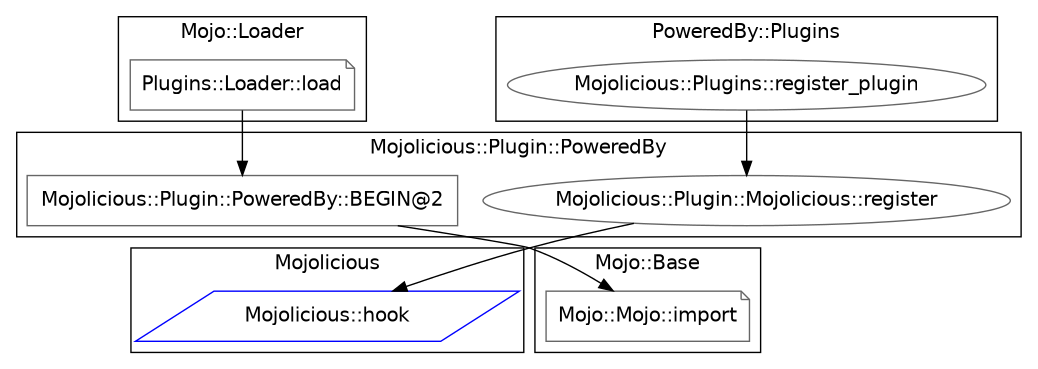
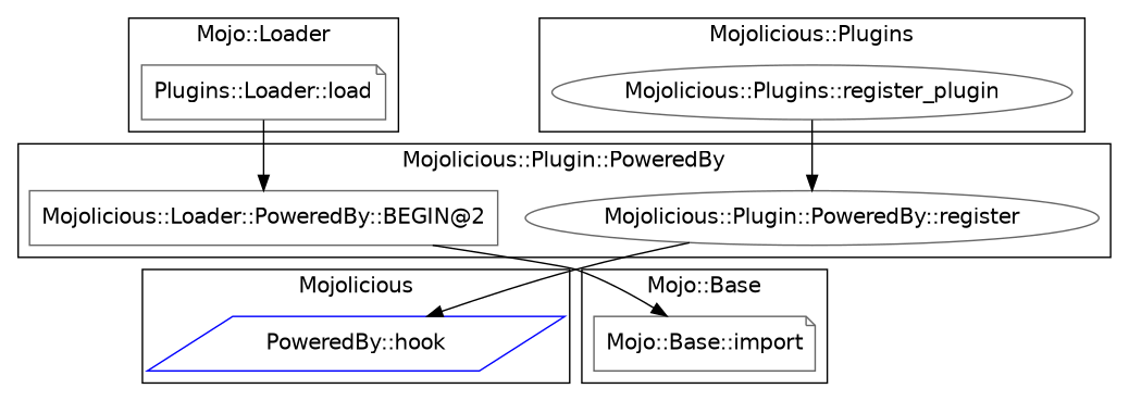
  digraph {
    fontname="DejaVu Sans"
    node [color=gray40 fontname="DejaVu Sans" shape=note]
    edge [fontname="DejaVu Sans"]
-   "Mojo::Base::import" [label="Mojo::Mojo::import"]
-   "Mojolicious::Plugin::PoweredBy::register" [shape=ellipse label="Mojolicious::Plugin::Mojolicious::register"]
-   "Mojolicious::Plugin::PoweredBy::BEGIN@2" [shape=box]
+   "Mojo::Base::import"
+   "Mojolicious::Plugin::PoweredBy::register" [shape=ellipse]
+   "Mojolicious::Plugin::PoweredBy::BEGIN@2" [shape=box label="Mojolicious::Loader::PoweredBy::BEGIN@2"]
    n4 [label="Plugins::Loader::load"]
    "Mojolicious::Plugins::register_plugin" [shape=ellipse]
-   "Mojolicious::hook" [color=blue shape=parallelogram]
+   "Mojolicious::hook" [color=blue shape=parallelogram label="PoweredBy::hook"]
    subgraph cluster_1 {
      label="Mojo::Base"
      "Mojo::Base::import"
    }
    subgraph cluster_2 {
      label="Mojolicious::Plugin::PoweredBy"
      "Mojolicious::Plugin::PoweredBy::register"
      "Mojolicious::Plugin::PoweredBy::BEGIN@2"
    }
    subgraph cluster_3 {
      label="Mojo::Loader"
      n4
    }
    subgraph cluster_4 {
-     label="PoweredBy::Plugins"
+     label="Mojolicious::Plugins"
      "Mojolicious::Plugins::register_plugin"
    }
    subgraph cluster_5 {
      label=Mojolicious
      "Mojolicious::hook"
    }
    "Mojolicious::Plugin::PoweredBy::register" -> "Mojolicious::hook"
    "Mojolicious::Plugin::PoweredBy::BEGIN@2" -> "Mojo::Base::import"
    n4 -> "Mojolicious::Plugin::PoweredBy::BEGIN@2"
    "Mojolicious::Plugins::register_plugin" -> "Mojolicious::Plugin::PoweredBy::register"
  }
